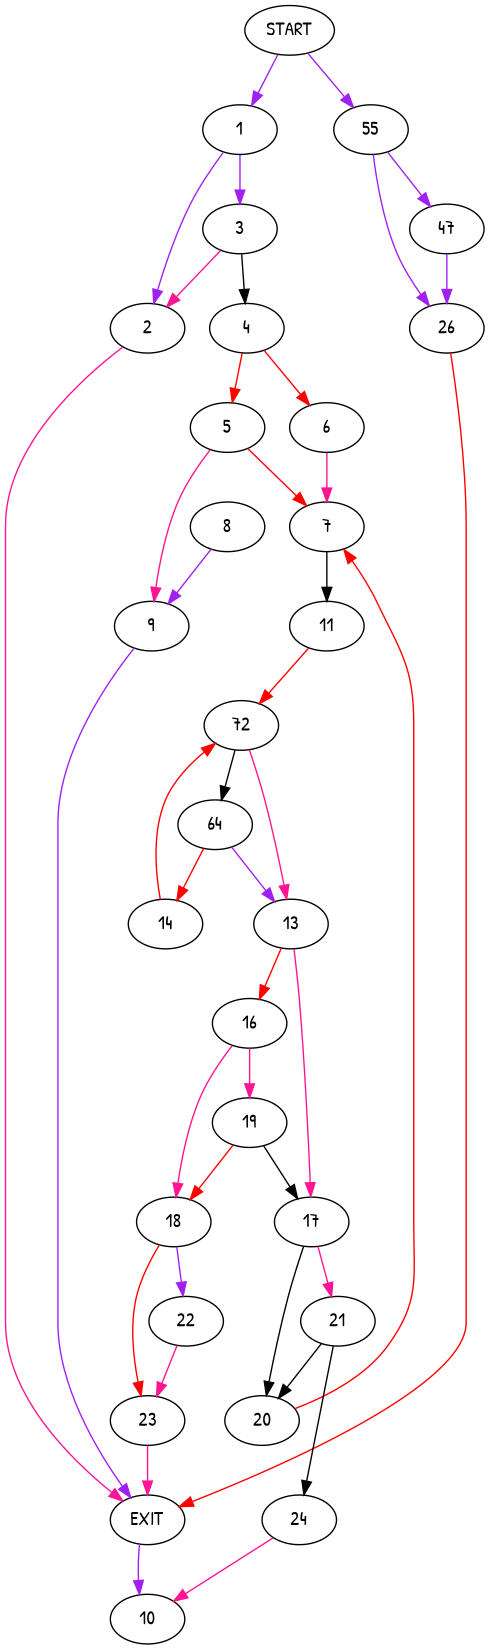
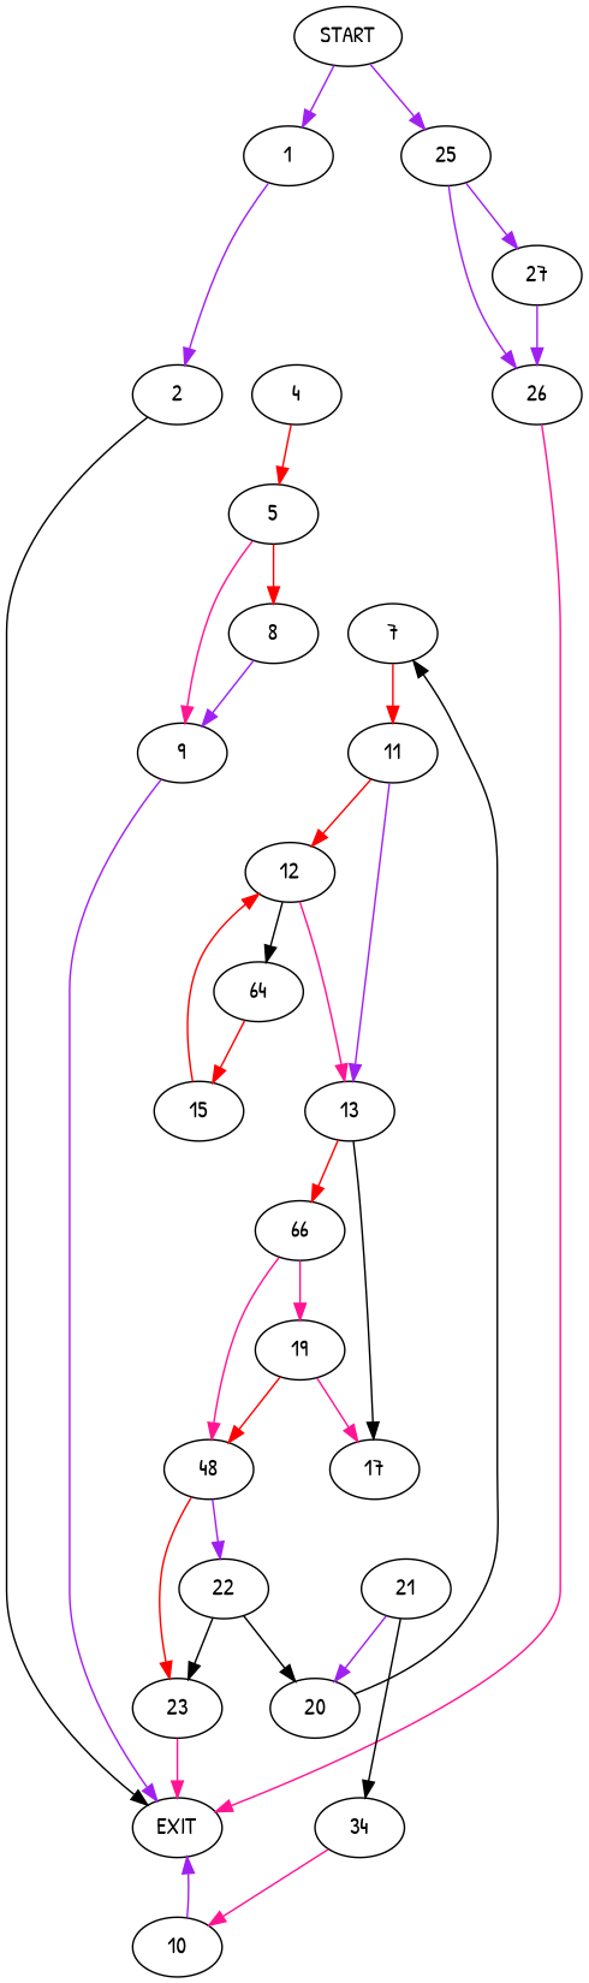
  digraph {
    fontname="Patrick Hand"
    node [fontname="Patrick Hand"]
    edge [color=purple fontname="Patrick Hand"]
    n1 [label=START]
    1
-   25 [label=55]
+   25
    2
-   3
    26
-   27 [label=47]
+   27
    n8 [label=EXIT]
    4
    5
-   6
    8
    9
    7
    11
    10
-   12 [label=72]
+   12
    13
    n19 [label=64]
-   16
+   16 [label=66]
    17
-   15 [label=14]
-   18
+   15
+   18 [label=48]
    19
    20
    21
    22
    23
-   24
+   24 [label=34]
    n1 -> 1
    n1 -> 25
    1 -> 2
-   1 -> 3
    25 -> 26
    25 -> 27
-   2 -> n8 [color=deeppink]
-   3 -> 2 [color=deeppink]
-   3 -> 4 [color=black]
-   26 -> n8 [color=red]
+   2 -> n8 [color=black]
+   26 -> n8 [color=deeppink]
    27 -> 26
    4 -> 5 [color=red]
-   4 -> 6 [color=red]
-   5 -> 7 [color=red]
+   5 -> 8 [color=red]
    5 -> 9 [color=deeppink]
-   6 -> 7 [color=deeppink]
    8 -> 9
    9 -> n8
-   7 -> 11 [color=black]
+   7 -> 11 [color=red]
    11 -> 12 [color=red]
-   n8 -> 10
+   10 -> n8
    12 -> 13 [color=deeppink]
    12 -> n19 [color=black]
    13 -> 16 [color=red]
-   13 -> 17 [color=deeppink]
-   n19 -> 13
+   13 -> 17 [color=black]
+   11 -> 13
    n19 -> 15 [color=red]
    16 -> 18 [color=deeppink]
    16 -> 19 [color=deeppink]
-   17 -> 20 [color=black]
-   17 -> 21 [color=deeppink]
+   22 -> 20 [color=black]
    15 -> 12 [color=red]
    18 -> 22
    18 -> 23 [color=red]
-   19 -> 17 [color=black]
+   19 -> 17 [color=deeppink]
    19 -> 18 [color=red]
-   20 -> 7 [color=red]
-   21 -> 20 [color=black]
+   20 -> 7 [color=black]
+   21 -> 20
    21 -> 24 [color=black]
-   22 -> 23 [color=deeppink]
+   22 -> 23 [color=black]
    23 -> n8 [color=deeppink]
    24 -> 10 [color=deeppink]
  }
